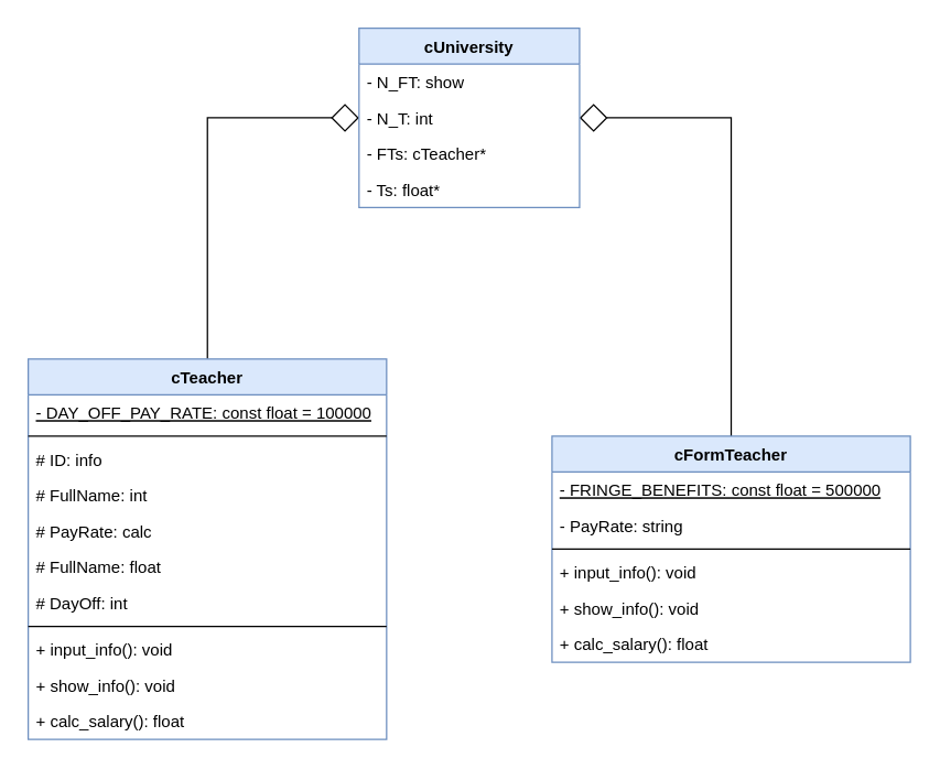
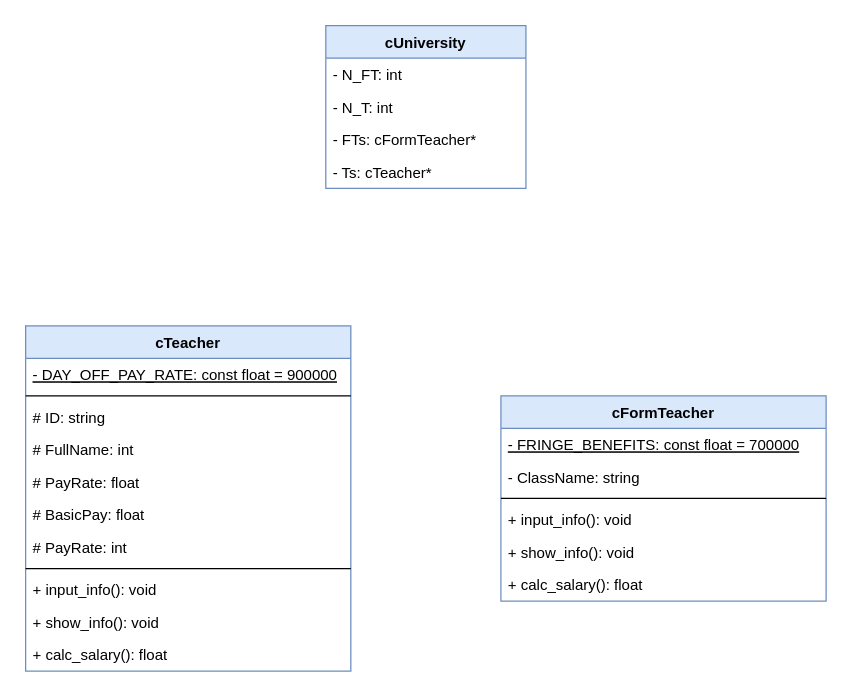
  <mxCell id="0" />
  <mxCell id="1" parent="0" />
- <mxCell id="2" style="edgeStyle=orthogonalEdgeStyle;rounded=0;orthogonalLoop=1;jettySize=auto;html=1;entryX=0;entryY=0.5;entryDx=0;entryDy=0;endArrow=diamond;endFill=0;endSize=18;startSize=18;" edge="1" parent="1" source="3" target="23"><mxGeometry relative="1" as="geometry" /></mxCell>
  <mxCell id="3" value="cTeacher" style="swimlane;fontStyle=1;align=center;verticalAlign=top;childLayout=stackLayout;horizontal=1;startSize=26;horizontalStack=0;resizeParent=1;resizeParentMax=0;resizeLast=0;collapsible=1;marginBottom=0;fillColor=#dae8fc;strokeColor=#6c8ebf;" vertex="1" parent="1"><mxGeometry x="20" y="260" width="260" height="276" as="geometry" /></mxCell>
- <mxCell id="4" value="- DAY_OFF_PAY_RATE: const float = 100000" style="text;strokeColor=none;fillColor=none;align=left;verticalAlign=top;spacingLeft=4;spacingRight=4;overflow=hidden;rotatable=0;points=[[0,0.5],[1,0.5]];portConstraint=eastwest;fontStyle=4" vertex="1" parent="3"><mxGeometry y="26" width="260" height="26" as="geometry" /></mxCell>
+ <mxCell id="4" value="- DAY_OFF_PAY_RATE: const float = 900000" style="text;strokeColor=none;fillColor=none;align=left;verticalAlign=top;spacingLeft=4;spacingRight=4;overflow=hidden;rotatable=0;points=[[0,0.5],[1,0.5]];portConstraint=eastwest;fontStyle=4" vertex="1" parent="3"><mxGeometry y="26" width="260" height="26" as="geometry" /></mxCell>
  <mxCell id="5" value="" style="line;strokeWidth=1;fillColor=none;align=left;verticalAlign=middle;spacingTop=-1;spacingLeft=3;spacingRight=3;rotatable=0;labelPosition=right;points=[];portConstraint=eastwest;" vertex="1" parent="3"><mxGeometry y="52" width="260" height="8" as="geometry" /></mxCell>
- <mxCell id="6" value="# ID: info" style="text;strokeColor=none;fillColor=none;align=left;verticalAlign=top;spacingLeft=4;spacingRight=4;overflow=hidden;rotatable=0;points=[[0,0.5],[1,0.5]];portConstraint=eastwest;" vertex="1" parent="3"><mxGeometry y="60" width="260" height="26" as="geometry" /></mxCell>
+ <mxCell id="6" value="# ID: string" style="text;strokeColor=none;fillColor=none;align=left;verticalAlign=top;spacingLeft=4;spacingRight=4;overflow=hidden;rotatable=0;points=[[0,0.5],[1,0.5]];portConstraint=eastwest;" vertex="1" parent="3"><mxGeometry y="60" width="260" height="26" as="geometry" /></mxCell>
  <mxCell id="7" value="# FullName: int" style="text;strokeColor=none;fillColor=none;align=left;verticalAlign=top;spacingLeft=4;spacingRight=4;overflow=hidden;rotatable=0;points=[[0,0.5],[1,0.5]];portConstraint=eastwest;" vertex="1" parent="3"><mxGeometry y="86" width="260" height="26" as="geometry" /></mxCell>
- <mxCell id="8" value="# PayRate: calc" style="text;strokeColor=none;fillColor=none;align=left;verticalAlign=top;spacingLeft=4;spacingRight=4;overflow=hidden;rotatable=0;points=[[0,0.5],[1,0.5]];portConstraint=eastwest;" vertex="1" parent="3"><mxGeometry y="112" width="260" height="26" as="geometry" /></mxCell>
- <mxCell id="9" value="# FullName: float" style="text;strokeColor=none;fillColor=none;align=left;verticalAlign=top;spacingLeft=4;spacingRight=4;overflow=hidden;rotatable=0;points=[[0,0.5],[1,0.5]];portConstraint=eastwest;" vertex="1" parent="3"><mxGeometry y="138" width="260" height="26" as="geometry" /></mxCell>
- <mxCell id="10" value="# DayOff: int" style="text;strokeColor=none;fillColor=none;align=left;verticalAlign=top;spacingLeft=4;spacingRight=4;overflow=hidden;rotatable=0;points=[[0,0.5],[1,0.5]];portConstraint=eastwest;" vertex="1" parent="3"><mxGeometry y="164" width="260" height="26" as="geometry" /></mxCell>
+ <mxCell id="8" value="# PayRate: float" style="text;strokeColor=none;fillColor=none;align=left;verticalAlign=top;spacingLeft=4;spacingRight=4;overflow=hidden;rotatable=0;points=[[0,0.5],[1,0.5]];portConstraint=eastwest;" vertex="1" parent="3"><mxGeometry y="112" width="260" height="26" as="geometry" /></mxCell>
+ <mxCell id="9" value="# BasicPay: float" style="text;strokeColor=none;fillColor=none;align=left;verticalAlign=top;spacingLeft=4;spacingRight=4;overflow=hidden;rotatable=0;points=[[0,0.5],[1,0.5]];portConstraint=eastwest;" vertex="1" parent="3"><mxGeometry y="138" width="260" height="26" as="geometry" /></mxCell>
+ <mxCell id="10" value="# PayRate: int" style="text;strokeColor=none;fillColor=none;align=left;verticalAlign=top;spacingLeft=4;spacingRight=4;overflow=hidden;rotatable=0;points=[[0,0.5],[1,0.5]];portConstraint=eastwest;" vertex="1" parent="3"><mxGeometry y="164" width="260" height="26" as="geometry" /></mxCell>
  <mxCell id="11" value="" style="line;strokeWidth=1;fillColor=none;align=left;verticalAlign=middle;spacingTop=-1;spacingLeft=3;spacingRight=3;rotatable=0;labelPosition=right;points=[];portConstraint=eastwest;" vertex="1" parent="3"><mxGeometry y="190" width="260" height="8" as="geometry" /></mxCell>
  <mxCell id="12" value="+ input_info(): void" style="text;strokeColor=none;fillColor=none;align=left;verticalAlign=top;spacingLeft=4;spacingRight=4;overflow=hidden;rotatable=0;points=[[0,0.5],[1,0.5]];portConstraint=eastwest;" vertex="1" parent="3"><mxGeometry y="198" width="260" height="26" as="geometry" /></mxCell>
  <mxCell id="13" value="+ show_info(): void" style="text;strokeColor=none;fillColor=none;align=left;verticalAlign=top;spacingLeft=4;spacingRight=4;overflow=hidden;rotatable=0;points=[[0,0.5],[1,0.5]];portConstraint=eastwest;" vertex="1" parent="3"><mxGeometry y="224" width="260" height="26" as="geometry" /></mxCell>
  <mxCell id="14" value="+ calc_salary(): float" style="text;strokeColor=none;fillColor=none;align=left;verticalAlign=top;spacingLeft=4;spacingRight=4;overflow=hidden;rotatable=0;points=[[0,0.5],[1,0.5]];portConstraint=eastwest;" vertex="1" parent="3"><mxGeometry y="250" width="260" height="26" as="geometry" /></mxCell>
- <mxCell id="15" style="edgeStyle=orthogonalEdgeStyle;rounded=0;orthogonalLoop=1;jettySize=auto;html=1;entryX=1;entryY=0.5;entryDx=0;entryDy=0;endArrow=diamond;endFill=0;endSize=18;startSize=18;" edge="1" parent="1" source="16" target="25"><mxGeometry relative="1" as="geometry" /></mxCell>
  <mxCell id="16" value="cFormTeacher" style="swimlane;fontStyle=1;align=center;verticalAlign=top;childLayout=stackLayout;horizontal=1;startSize=26;horizontalStack=0;resizeParent=1;resizeParentMax=0;resizeLast=0;collapsible=1;marginBottom=0;fillColor=#dae8fc;strokeColor=#6c8ebf;" vertex="1" parent="1"><mxGeometry x="400" y="316" width="260" height="164" as="geometry" /></mxCell>
- <mxCell id="17" value="- FRINGE_BENEFITS: const float = 500000" style="text;strokeColor=none;fillColor=none;align=left;verticalAlign=top;spacingLeft=4;spacingRight=4;overflow=hidden;rotatable=0;points=[[0,0.5],[1,0.5]];portConstraint=eastwest;fontStyle=4" vertex="1" parent="16"><mxGeometry y="26" width="260" height="26" as="geometry" /></mxCell>
- <mxCell id="18" value="- PayRate: string" style="text;strokeColor=none;fillColor=none;align=left;verticalAlign=top;spacingLeft=4;spacingRight=4;overflow=hidden;rotatable=0;points=[[0,0.5],[1,0.5]];portConstraint=eastwest;" vertex="1" parent="16"><mxGeometry y="52" width="260" height="26" as="geometry" /></mxCell>
+ <mxCell id="17" value="- FRINGE_BENEFITS: const float = 700000" style="text;strokeColor=none;fillColor=none;align=left;verticalAlign=top;spacingLeft=4;spacingRight=4;overflow=hidden;rotatable=0;points=[[0,0.5],[1,0.5]];portConstraint=eastwest;fontStyle=4" vertex="1" parent="16"><mxGeometry y="26" width="260" height="26" as="geometry" /></mxCell>
+ <mxCell id="18" value="- ClassName: string" style="text;strokeColor=none;fillColor=none;align=left;verticalAlign=top;spacingLeft=4;spacingRight=4;overflow=hidden;rotatable=0;points=[[0,0.5],[1,0.5]];portConstraint=eastwest;" vertex="1" parent="16"><mxGeometry y="52" width="260" height="26" as="geometry" /></mxCell>
  <mxCell id="19" value="" style="line;strokeWidth=1;fillColor=none;align=left;verticalAlign=middle;spacingTop=-1;spacingLeft=3;spacingRight=3;rotatable=0;labelPosition=right;points=[];portConstraint=eastwest;" vertex="1" parent="16"><mxGeometry y="78" width="260" height="8" as="geometry" /></mxCell>
  <mxCell id="20" value="+ input_info(): void" style="text;strokeColor=none;fillColor=none;align=left;verticalAlign=top;spacingLeft=4;spacingRight=4;overflow=hidden;rotatable=0;points=[[0,0.5],[1,0.5]];portConstraint=eastwest;" vertex="1" parent="16"><mxGeometry y="86" width="260" height="26" as="geometry" /></mxCell>
  <mxCell id="21" value="+ show_info(): void" style="text;strokeColor=none;fillColor=none;align=left;verticalAlign=top;spacingLeft=4;spacingRight=4;overflow=hidden;rotatable=0;points=[[0,0.5],[1,0.5]];portConstraint=eastwest;" vertex="1" parent="16"><mxGeometry y="112" width="260" height="26" as="geometry" /></mxCell>
  <mxCell id="22" value="+ calc_salary(): float" style="text;strokeColor=none;fillColor=none;align=left;verticalAlign=top;spacingLeft=4;spacingRight=4;overflow=hidden;rotatable=0;points=[[0,0.5],[1,0.5]];portConstraint=eastwest;" vertex="1" parent="16"><mxGeometry y="138" width="260" height="26" as="geometry" /></mxCell>
  <mxCell id="23" value="cUniversity" style="swimlane;fontStyle=1;align=center;verticalAlign=top;childLayout=stackLayout;horizontal=1;startSize=26;horizontalStack=0;resizeParent=1;resizeParentMax=0;resizeLast=0;collapsible=1;marginBottom=0;fillColor=#dae8fc;strokeColor=#6c8ebf;" vertex="1" parent="1"><mxGeometry x="260" y="20" width="160" height="130" as="geometry" /></mxCell>
- <mxCell id="24" value="- N_FT: show" style="text;strokeColor=none;fillColor=none;align=left;verticalAlign=top;spacingLeft=4;spacingRight=4;overflow=hidden;rotatable=0;points=[[0,0.5],[1,0.5]];portConstraint=eastwest;" vertex="1" parent="23"><mxGeometry y="26" width="160" height="26" as="geometry" /></mxCell>
+ <mxCell id="24" value="- N_FT: int" style="text;strokeColor=none;fillColor=none;align=left;verticalAlign=top;spacingLeft=4;spacingRight=4;overflow=hidden;rotatable=0;points=[[0,0.5],[1,0.5]];portConstraint=eastwest;" vertex="1" parent="23"><mxGeometry y="26" width="160" height="26" as="geometry" /></mxCell>
  <mxCell id="25" value="- N_T: int" style="text;strokeColor=none;fillColor=none;align=left;verticalAlign=top;spacingLeft=4;spacingRight=4;overflow=hidden;rotatable=0;points=[[0,0.5],[1,0.5]];portConstraint=eastwest;" vertex="1" parent="23"><mxGeometry y="52" width="160" height="26" as="geometry" /></mxCell>
- <mxCell id="26" value="- FTs: cTeacher*" style="text;strokeColor=none;fillColor=none;align=left;verticalAlign=top;spacingLeft=4;spacingRight=4;overflow=hidden;rotatable=0;points=[[0,0.5],[1,0.5]];portConstraint=eastwest;" vertex="1" parent="23"><mxGeometry y="78" width="160" height="26" as="geometry" /></mxCell>
- <mxCell id="27" value="- Ts: float*" style="text;strokeColor=none;fillColor=none;align=left;verticalAlign=top;spacingLeft=4;spacingRight=4;overflow=hidden;rotatable=0;points=[[0,0.5],[1,0.5]];portConstraint=eastwest;" vertex="1" parent="23"><mxGeometry y="104" width="160" height="26" as="geometry" /></mxCell>
+ <mxCell id="26" value="- FTs: cFormTeacher*" style="text;strokeColor=none;fillColor=none;align=left;verticalAlign=top;spacingLeft=4;spacingRight=4;overflow=hidden;rotatable=0;points=[[0,0.5],[1,0.5]];portConstraint=eastwest;" vertex="1" parent="23"><mxGeometry y="78" width="160" height="26" as="geometry" /></mxCell>
+ <mxCell id="27" value="- Ts: cTeacher*" style="text;strokeColor=none;fillColor=none;align=left;verticalAlign=top;spacingLeft=4;spacingRight=4;overflow=hidden;rotatable=0;points=[[0,0.5],[1,0.5]];portConstraint=eastwest;" vertex="1" parent="23"><mxGeometry y="104" width="160" height="26" as="geometry" /></mxCell>
